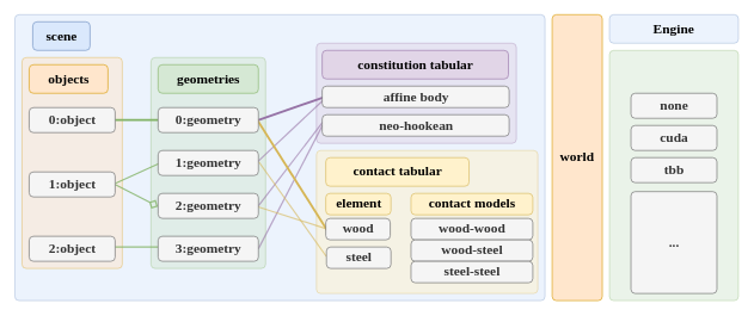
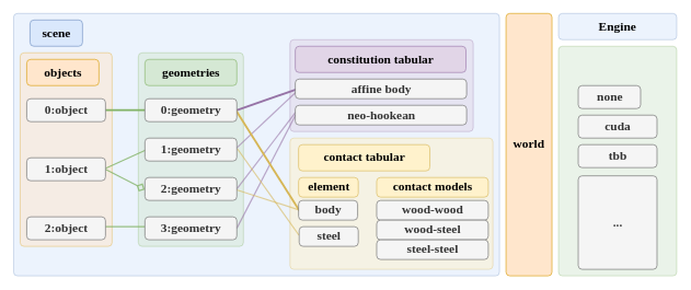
  <mxCell id="0" />
  <mxCell id="1" parent="0" />
  <mxCell id="2" value="" style="rounded=1;whiteSpace=wrap;html=1;movable=1;resizable=1;rotatable=1;deletable=1;editable=1;locked=0;connectable=1;fillColor=#dae8fc;strokeColor=#6c8ebf;shadow=0;opacity=50;absoluteArcSize=1;arcSize=12;" parent="1" vertex="1"><mxGeometry x="20" y="20" width="740" height="400" as="geometry" /></mxCell>
  <mxCell id="3" value="" style="rounded=1;whiteSpace=wrap;html=1;movable=1;resizable=1;rotatable=1;deletable=1;editable=1;locked=0;connectable=1;fillColor=#d5e8d4;strokeColor=#82b366;shadow=0;opacity=50;absoluteArcSize=1;arcSize=12;" parent="1" vertex="1"><mxGeometry x="210" y="80" width="160" height="295" as="geometry" /></mxCell>
  <mxCell id="4" value="" style="rounded=1;whiteSpace=wrap;html=1;movable=1;resizable=1;rotatable=1;deletable=1;editable=1;locked=0;connectable=1;fillColor=#fff2cc;strokeColor=#d6b656;shadow=0;opacity=50;absoluteArcSize=1;arcSize=12;" parent="1" vertex="1"><mxGeometry x="441" y="210" width="309" height="200" as="geometry" /></mxCell>
  <mxCell id="5" value="" style="rounded=1;whiteSpace=wrap;html=1;movable=1;resizable=1;rotatable=1;deletable=1;editable=1;locked=0;connectable=1;fillColor=#e1d5e7;strokeColor=#9673a6;shadow=0;opacity=50;absoluteArcSize=1;arcSize=12;" parent="1" vertex="1"><mxGeometry x="441" y="60" width="279" height="140" as="geometry" /></mxCell>
  <mxCell id="6" value="" style="rounded=1;whiteSpace=wrap;html=1;movable=1;resizable=1;rotatable=1;deletable=1;editable=1;locked=0;connectable=1;fillColor=#ffe6cc;strokeColor=#d79b00;shadow=0;opacity=50;absoluteArcSize=1;arcSize=12;" parent="1" vertex="1"><mxGeometry x="30" y="80" width="140" height="295" as="geometry" /></mxCell>
  <mxCell id="7" value="&lt;span style=&quot;font-size: 19px;&quot;&gt;&lt;b&gt;&lt;font face=&quot;Lucida Console&quot;&gt;scene&lt;br&gt;&lt;/font&gt;&lt;/b&gt;&lt;/span&gt;" style="text;html=1;align=center;verticalAlign=middle;resizable=0;points=[];autosize=1;strokeColor=#6c8ebf;fillColor=#dae8fc;rounded=1;absoluteArcSize=1;arcSize=12;" parent="1" vertex="1"><mxGeometry x="45" y="30" width="80" height="40" as="geometry" /></mxCell>
  <mxCell id="8" value="&lt;span style=&quot;font-size: 19px;&quot;&gt;&lt;b&gt;&lt;font face=&quot;Lucida Console&quot;&gt;constitution tabular&lt;br&gt;&lt;/font&gt;&lt;/b&gt;&lt;/span&gt;" style="text;html=1;align=center;verticalAlign=middle;resizable=0;points=[];autosize=1;strokeColor=#9673a6;fillColor=#e1d5e7;rounded=1;absoluteArcSize=1;arcSize=12;" parent="1" vertex="1"><mxGeometry x="449" y="70" width="260" height="40" as="geometry" /></mxCell>
  <mxCell id="9" value="&lt;span style=&quot;font-size: 19px;&quot;&gt;&lt;b&gt;&lt;font face=&quot;Lucida Console&quot;&gt;contact tabular&lt;br&gt;&lt;/font&gt;&lt;/b&gt;&lt;/span&gt;" style="text;html=1;align=center;verticalAlign=middle;resizable=0;points=[];autosize=1;strokeColor=#d6b656;fillColor=#fff2cc;rounded=1;absoluteArcSize=1;arcSize=12;" parent="1" vertex="1"><mxGeometry x="454" y="220" width="200" height="40" as="geometry" /></mxCell>
  <mxCell id="10" value="&lt;span style=&quot;font-size: 19px;&quot;&gt;&lt;b&gt;&lt;font face=&quot;Lucida Console&quot;&gt;wood-wood&lt;br&gt;&lt;/font&gt;&lt;/b&gt;&lt;/span&gt;" style="text;html=1;align=center;verticalAlign=middle;resizable=1;points=[];autosize=0;strokeColor=#666666;fillColor=#f5f5f5;rounded=1;absoluteArcSize=1;arcSize=12;fontColor=#333333;imageAspect=1;" parent="1" vertex="1"><mxGeometry x="573" y="305" width="170" height="30" as="geometry" /></mxCell>
  <mxCell id="11" value="&lt;span style=&quot;font-size: 19px;&quot;&gt;&lt;b&gt;&lt;font face=&quot;Lucida Console&quot;&gt;wood-steel&lt;br&gt;&lt;/font&gt;&lt;/b&gt;&lt;/span&gt;" style="text;html=1;align=center;verticalAlign=middle;resizable=1;points=[];autosize=0;strokeColor=#666666;fillColor=#f5f5f5;rounded=1;absoluteArcSize=1;arcSize=12;fontColor=#333333;" parent="1" vertex="1"><mxGeometry x="573" y="335" width="170" height="30" as="geometry" /></mxCell>
  <mxCell id="12" value="&lt;span style=&quot;font-size: 19px;&quot;&gt;&lt;b&gt;&lt;font face=&quot;Lucida Console&quot;&gt;steel-steel&lt;br&gt;&lt;/font&gt;&lt;/b&gt;&lt;/span&gt;" style="text;html=1;align=center;verticalAlign=middle;resizable=1;points=[];autosize=0;strokeColor=#666666;fillColor=#f5f5f5;rounded=1;absoluteArcSize=1;arcSize=12;fontColor=#333333;" parent="1" vertex="1"><mxGeometry x="573" y="365" width="170" height="30" as="geometry" /></mxCell>
  <mxCell id="13" value="&lt;span style=&quot;font-size: 19px;&quot;&gt;&lt;b&gt;&lt;font face=&quot;Lucida Console&quot;&gt;element&lt;br&gt;&lt;/font&gt;&lt;/b&gt;&lt;/span&gt;" style="text;html=1;align=center;verticalAlign=middle;resizable=1;points=[];autosize=0;strokeColor=#d6b656;fillColor=#fff2cc;rounded=1;absoluteArcSize=1;arcSize=12;" parent="1" vertex="1"><mxGeometry x="454" y="270" width="91" height="30" as="geometry" /></mxCell>
  <mxCell id="14" value="&lt;span style=&quot;font-size: 19px;&quot;&gt;&lt;b&gt;&lt;font face=&quot;Lucida Console&quot;&gt;contact models&lt;br&gt;&lt;/font&gt;&lt;/b&gt;&lt;/span&gt;" style="text;html=1;align=center;verticalAlign=middle;resizable=1;points=[];autosize=0;strokeColor=#d6b656;fillColor=#fff2cc;rounded=1;absoluteArcSize=1;arcSize=12;" parent="1" vertex="1"><mxGeometry x="573" y="270" width="170" height="30" as="geometry" /></mxCell>
  <mxCell id="15" style="rounded=0;orthogonalLoop=1;jettySize=auto;html=1;fillColor=#e1d5e7;strokeColor=#9673a6;strokeWidth=3;endArrow=none;endFill=0;startArrow=none;startFill=0;endSize=9;startSize=9;exitX=0.994;exitY=0.509;exitDx=0;exitDy=0;exitPerimeter=0;" parent="1" source="36" edge="1"><mxGeometry relative="1" as="geometry"><mxPoint x="450" y="136" as="targetPoint" /></mxGeometry></mxCell>
  <mxCell id="16" style="rounded=0;orthogonalLoop=1;jettySize=auto;html=1;fillColor=#e1d5e7;strokeColor=#9673a6;strokeWidth=2;endArrow=none;endFill=0;startArrow=none;startFill=0;endSize=9;startSize=9;exitX=1;exitY=0.5;exitDx=0;exitDy=0;exitPerimeter=0;entryX=0.003;entryY=0.347;entryDx=0;entryDy=0;entryPerimeter=0;opacity=60;" parent="1" source="35" target="28" edge="1"><mxGeometry relative="1" as="geometry"><mxPoint x="368" y="189" as="sourcePoint" /><mxPoint x="459" y="187" as="targetPoint" /></mxGeometry></mxCell>
  <mxCell id="17" style="rounded=0;orthogonalLoop=1;jettySize=auto;html=1;fillColor=#e1d5e7;strokeColor=#9673a6;strokeWidth=2;endArrow=none;endFill=0;startArrow=none;startFill=0;endSize=9;startSize=9;exitX=1;exitY=0.5;exitDx=0;exitDy=0;exitPerimeter=0;entryX=0.002;entryY=0.491;entryDx=0;entryDy=0;entryPerimeter=0;opacity=60;" parent="1" source="30" target="28" edge="1"><mxGeometry relative="1" as="geometry"><mxPoint x="370" y="250" as="sourcePoint" /><mxPoint x="460" y="144" as="targetPoint" /></mxGeometry></mxCell>
  <mxCell id="18" style="rounded=0;orthogonalLoop=1;jettySize=auto;html=1;fillColor=#e1d5e7;strokeColor=#9673a6;strokeWidth=2;endArrow=none;endFill=0;startArrow=none;startFill=0;endSize=9;startSize=9;exitX=0.986;exitY=0.471;exitDx=0;exitDy=0;exitPerimeter=0;opacity=60;" parent="1" source="33" edge="1"><mxGeometry relative="1" as="geometry"><mxPoint x="368" y="130" as="sourcePoint" /><mxPoint x="450" y="140" as="targetPoint" /></mxGeometry></mxCell>
  <mxCell id="19" style="rounded=0;orthogonalLoop=1;jettySize=auto;html=1;fillColor=#fff2cc;strokeColor=#d6b656;strokeWidth=3;endArrow=none;endFill=0;startArrow=none;startFill=0;endSize=9;startSize=9;exitX=0.986;exitY=0.474;exitDx=0;exitDy=0;exitPerimeter=0;entryX=0.026;entryY=0.577;entryDx=0;entryDy=0;entryPerimeter=0;" parent="1" source="36" target="26" edge="1"><mxGeometry relative="1" as="geometry"><mxPoint x="360" y="120" as="sourcePoint" /><mxPoint x="460" y="146" as="targetPoint" /></mxGeometry></mxCell>
  <mxCell id="20" style="rounded=0;orthogonalLoop=1;jettySize=auto;html=1;fillColor=#fff2cc;strokeColor=#d6b656;strokeWidth=2;endArrow=none;endFill=0;startArrow=none;startFill=0;endSize=9;startSize=9;entryX=-0.003;entryY=0.437;entryDx=0;entryDy=0;entryPerimeter=0;opacity=60;exitX=1.004;exitY=0.456;exitDx=0;exitDy=0;exitPerimeter=0;" parent="1" source="33" target="29" edge="1"><mxGeometry relative="1" as="geometry"><mxPoint x="360" y="180" as="sourcePoint" /><mxPoint x="462" y="254" as="targetPoint" /></mxGeometry></mxCell>
  <mxCell id="21" style="rounded=0;orthogonalLoop=1;jettySize=auto;html=1;fillColor=#fff2cc;strokeColor=#d6b656;strokeWidth=2;endArrow=none;endFill=0;startArrow=none;startFill=0;endSize=9;startSize=9;exitX=0.988;exitY=0.525;exitDx=0;exitDy=0;exitPerimeter=0;opacity=60;entryX=0.009;entryY=0.482;entryDx=0;entryDy=0;entryPerimeter=0;" parent="1" source="35" target="26" edge="1"><mxGeometry relative="1" as="geometry"><mxPoint x="370" y="190" as="sourcePoint" /><mxPoint x="462" y="303" as="targetPoint" /></mxGeometry></mxCell>
  <mxCell id="22" style="rounded=0;orthogonalLoop=1;jettySize=auto;html=1;fillColor=#d5e8d4;strokeColor=#82b366;strokeWidth=3;endArrow=none;endFill=0;startArrow=none;startFill=0;endSize=9;startSize=9;" parent="1" source="31" target="36" edge="1"><mxGeometry relative="1" as="geometry"><mxPoint x="229" y="-25" as="sourcePoint" /><mxPoint x="351" y="95" as="targetPoint" /></mxGeometry></mxCell>
  <mxCell id="23" style="rounded=0;orthogonalLoop=1;jettySize=auto;html=1;fillColor=#d5e8d4;strokeColor=#82b366;strokeWidth=2;endArrow=none;endFill=0;startArrow=none;startFill=0;endSize=9;startSize=9;opacity=80;entryX=0.019;entryY=0.505;entryDx=0;entryDy=0;entryPerimeter=0;exitX=1.004;exitY=0.452;exitDx=0;exitDy=0;exitPerimeter=0;" parent="1" source="32" target="33" edge="1"><mxGeometry relative="1" as="geometry"><mxPoint x="368" y="234" as="sourcePoint" /><mxPoint x="460" y="195" as="targetPoint" /></mxGeometry></mxCell>
  <mxCell id="24" style="rounded=0;orthogonalLoop=1;jettySize=auto;html=1;fillColor=#d5e8d4;strokeColor=#82b366;strokeWidth=2;endArrow=diamond;endFill=0;startArrow=none;startFill=0;endSize=9;startSize=9;opacity=80;exitX=1;exitY=0.507;exitDx=0;exitDy=0;exitPerimeter=0;entryX=-0.002;entryY=0.525;entryDx=0;entryDy=0;entryPerimeter=0;" parent="1" source="32" target="35" edge="1"><mxGeometry relative="1" as="geometry"><mxPoint x="170" y="235" as="sourcePoint" /><mxPoint x="230" y="235" as="targetPoint" /></mxGeometry></mxCell>
  <mxCell id="25" style="rounded=0;orthogonalLoop=1;jettySize=auto;html=1;fillColor=#d5e8d4;strokeColor=#82b366;strokeWidth=2;endArrow=none;endFill=0;startArrow=none;startFill=0;endSize=9;startSize=9;opacity=80;" parent="1" edge="1"><mxGeometry relative="1" as="geometry"><mxPoint x="160" y="345" as="sourcePoint" /><mxPoint x="220" y="345" as="targetPoint" /></mxGeometry></mxCell>
- <mxCell id="26" value="&lt;span style=&quot;font-size: 19px;&quot;&gt;&lt;b&gt;&lt;font face=&quot;Lucida Console&quot;&gt;wood&lt;br&gt;&lt;/font&gt;&lt;/b&gt;&lt;/span&gt;" style="text;html=1;align=center;verticalAlign=middle;resizable=1;points=[];autosize=0;strokeColor=#666666;fillColor=#f5f5f5;rounded=1;absoluteArcSize=1;arcSize=12;fontColor=#333333;imageAspect=1;" parent="1" vertex="1"><mxGeometry x="454" y="305" width="90" height="30" as="geometry" /></mxCell>
+ <mxCell id="26" value="&lt;span style=&quot;font-size: 19px;&quot;&gt;&lt;b&gt;&lt;font face=&quot;Lucida Console&quot;&gt;body&lt;br&gt;&lt;/font&gt;&lt;/b&gt;&lt;/span&gt;" style="text;html=1;align=center;verticalAlign=middle;resizable=1;points=[];autosize=0;strokeColor=#666666;fillColor=#f5f5f5;rounded=1;absoluteArcSize=1;arcSize=12;fontColor=#333333;imageAspect=1;" parent="1" vertex="1"><mxGeometry x="454" y="305" width="90" height="30" as="geometry" /></mxCell>
  <mxCell id="27" value="&lt;span style=&quot;font-size: 19px;&quot;&gt;&lt;b&gt;&lt;font face=&quot;Lucida Console&quot;&gt;affine body&lt;br&gt;&lt;/font&gt;&lt;/b&gt;&lt;/span&gt;" style="text;html=1;align=center;verticalAlign=middle;resizable=1;points=[];autosize=0;strokeColor=#666666;fillColor=#f5f5f5;rounded=1;absoluteArcSize=1;arcSize=12;fontColor=#333333;" parent="1" vertex="1"><mxGeometry x="449" y="120" width="261" height="30" as="geometry" /></mxCell>
  <mxCell id="28" value="&lt;span style=&quot;font-size: 19px;&quot;&gt;&lt;b&gt;&lt;font face=&quot;Lucida Console&quot;&gt;neo-hookean&lt;br&gt;&lt;/font&gt;&lt;/b&gt;&lt;/span&gt;" style="text;html=1;align=center;verticalAlign=middle;resizable=1;points=[];autosize=0;strokeColor=#666666;fillColor=#f5f5f5;rounded=1;absoluteArcSize=1;arcSize=12;fontColor=#333333;" parent="1" vertex="1"><mxGeometry x="449" y="160" width="261" height="30" as="geometry" /></mxCell>
  <mxCell id="29" value="&lt;span style=&quot;font-size: 19px;&quot;&gt;&lt;b&gt;&lt;font face=&quot;Lucida Console&quot;&gt;steel&lt;br&gt;&lt;/font&gt;&lt;/b&gt;&lt;/span&gt;" style="text;html=1;align=center;verticalAlign=middle;resizable=1;points=[];autosize=0;strokeColor=#666666;fillColor=#f5f5f5;rounded=1;absoluteArcSize=1;arcSize=12;fontColor=#333333;imageAspect=1;" parent="1" vertex="1"><mxGeometry x="455" y="345" width="90" height="30" as="geometry" /></mxCell>
  <mxCell id="30" value="&lt;span style=&quot;font-size: 19px;&quot;&gt;&lt;b&gt;&lt;font face=&quot;Lucida Console&quot;&gt;3:geometry&lt;br&gt;&lt;/font&gt;&lt;/b&gt;&lt;/span&gt;" style="text;html=1;align=center;verticalAlign=middle;resizable=1;points=[];autosize=0;strokeColor=#666666;fillColor=#f5f5f5;rounded=1;absoluteArcSize=1;arcSize=12;fontColor=#333333;" parent="1" vertex="1"><mxGeometry x="220" y="330" width="140" height="35" as="geometry" /></mxCell>
  <mxCell id="31" value="&lt;span style=&quot;font-size: 19px;&quot;&gt;&lt;b&gt;&lt;font face=&quot;Lucida Console&quot;&gt;0:object&lt;br&gt;&lt;/font&gt;&lt;/b&gt;&lt;/span&gt;" style="text;html=1;align=center;verticalAlign=middle;resizable=1;points=[];autosize=0;strokeColor=#666666;fillColor=#f5f5f5;rounded=1;absoluteArcSize=1;arcSize=12;fontColor=#333333;" parent="1" vertex="1"><mxGeometry y="150" width="120" height="35" as="geometry" x="40" /></mxCell>
  <mxCell id="32" value="&lt;span style=&quot;font-size: 19px;&quot;&gt;&lt;b&gt;&lt;font face=&quot;Lucida Console&quot;&gt;1:object&lt;br&gt;&lt;/font&gt;&lt;/b&gt;&lt;/span&gt;" style="text;html=1;align=center;verticalAlign=middle;resizable=1;points=[];autosize=0;strokeColor=#666666;fillColor=#f5f5f5;rounded=1;absoluteArcSize=1;arcSize=12;fontColor=#333333;" parent="1" vertex="1"><mxGeometry y="240" width="120" height="35" as="geometry" x="40" /></mxCell>
  <mxCell id="33" value="&lt;span style=&quot;font-size: 19px;&quot;&gt;&lt;b&gt;&lt;font face=&quot;Lucida Console&quot;&gt;1:geometry&lt;br&gt;&lt;/font&gt;&lt;/b&gt;&lt;/span&gt;" style="text;html=1;align=center;verticalAlign=middle;resizable=1;points=[];autosize=0;strokeColor=#666666;fillColor=#f5f5f5;rounded=1;absoluteArcSize=1;arcSize=12;fontColor=#333333;" parent="1" vertex="1"><mxGeometry x="220" y="210" width="140" height="35" as="geometry" /></mxCell>
  <mxCell id="34" value="&lt;span style=&quot;font-size: 19px;&quot;&gt;&lt;b&gt;&lt;font face=&quot;Lucida Console&quot;&gt;2:object&lt;br&gt;&lt;/font&gt;&lt;/b&gt;&lt;/span&gt;" style="text;html=1;align=center;verticalAlign=middle;resizable=1;points=[];autosize=0;strokeColor=#666666;fillColor=#f5f5f5;rounded=1;absoluteArcSize=1;arcSize=12;fontColor=#333333;" parent="1" vertex="1"><mxGeometry y="330" width="120" height="35" as="geometry" x="40" /></mxCell>
  <mxCell id="35" value="&lt;span style=&quot;font-size: 19px;&quot;&gt;&lt;b&gt;&lt;font face=&quot;Lucida Console&quot;&gt;2:geometry&lt;br&gt;&lt;/font&gt;&lt;/b&gt;&lt;/span&gt;" style="text;html=1;align=center;verticalAlign=middle;resizable=1;points=[];autosize=0;strokeColor=#666666;fillColor=#f5f5f5;rounded=1;absoluteArcSize=1;arcSize=12;fontColor=#333333;" parent="1" vertex="1"><mxGeometry x="220" y="270" width="140" height="35" as="geometry" /></mxCell>
  <mxCell id="36" value="&lt;span style=&quot;font-size: 19px;&quot;&gt;&lt;b&gt;&lt;font face=&quot;Lucida Console&quot;&gt;0:geometry&lt;br&gt;&lt;/font&gt;&lt;/b&gt;&lt;/span&gt;" style="text;html=1;align=center;verticalAlign=middle;resizable=1;points=[];autosize=0;strokeColor=#666666;fillColor=#f5f5f5;rounded=1;absoluteArcSize=1;arcSize=12;fontColor=#333333;" parent="1" vertex="1"><mxGeometry x="220" y="150" width="140" height="35" as="geometry" /></mxCell>
  <mxCell id="37" value="&lt;span style=&quot;font-size: 19px;&quot;&gt;&lt;b&gt;&lt;font face=&quot;Lucida Console&quot;&gt;objects&lt;br&gt;&lt;/font&gt;&lt;/b&gt;&lt;/span&gt;" style="text;html=1;align=center;verticalAlign=middle;resizable=0;points=[];autosize=1;strokeColor=#d79b00;fillColor=#ffe6cc;rounded=1;absoluteArcSize=1;arcSize=12;" parent="1" vertex="1"><mxGeometry y="90" width="110" height="40" as="geometry" x="40" /></mxCell>
  <mxCell id="38" value="&lt;span style=&quot;font-size: 19px;&quot;&gt;&lt;b&gt;&lt;font face=&quot;Lucida Console&quot;&gt;geometries&lt;br&gt;&lt;/font&gt;&lt;/b&gt;&lt;/span&gt;" style="text;html=1;align=center;verticalAlign=middle;resizable=0;points=[];autosize=1;strokeColor=#82b366;fillColor=#d5e8d4;rounded=1;absoluteArcSize=1;arcSize=12;" parent="1" vertex="1"><mxGeometry x="220" y="90" width="140" height="40" as="geometry" /></mxCell>
  <mxCell id="39" value="&lt;b style=&quot;font-size: 19px; text-wrap: nowrap;&quot;&gt;&lt;font face=&quot;Lucida Console&quot;&gt;world&lt;/font&gt;&lt;/b&gt;" style="rounded=1;whiteSpace=wrap;html=1;movable=1;resizable=1;rotatable=1;deletable=1;editable=1;locked=0;connectable=1;fillColor=#ffe6cc;strokeColor=#d79b00;shadow=0;absoluteArcSize=1;arcSize=12;" vertex="1" parent="1"><mxGeometry x="770" y="20" width="70" height="400" as="geometry" /></mxCell>
  <mxCell id="40" value="" style="rounded=1;whiteSpace=wrap;html=1;movable=1;resizable=1;rotatable=1;deletable=1;editable=1;locked=0;connectable=1;fillColor=#d5e8d4;strokeColor=#82b366;shadow=0;opacity=50;absoluteArcSize=1;arcSize=12;" vertex="1" parent="1"><mxGeometry x="850" y="70" width="180" height="350" as="geometry" /></mxCell>
- <mxCell id="41" value="&lt;font face=&quot;Lucida Console&quot;&gt;&lt;span style=&quot;font-size: 19px;&quot;&gt;&lt;b&gt;none&lt;/b&gt;&lt;/span&gt;&lt;/font&gt;" style="text;html=1;align=center;verticalAlign=middle;resizable=1;points=[];autosize=0;strokeColor=#666666;fillColor=#f5f5f5;rounded=1;absoluteArcSize=1;arcSize=12;fontColor=#333333;" vertex="1" parent="1"><mxGeometry x="880" y="130" width="120" height="35" as="geometry" /></mxCell>
+ <mxCell id="41" value="&lt;font face=&quot;Lucida Console&quot;&gt;&lt;span style=&quot;font-size: 19px;&quot;&gt;&lt;b&gt;none&lt;/b&gt;&lt;/span&gt;&lt;/font&gt;" style="text;html=1;align=center;verticalAlign=middle;resizable=1;points=[];autosize=0;strokeColor=#666666;fillColor=#f5f5f5;rounded=1;absoluteArcSize=1;arcSize=12;fontColor=#333333;" vertex="1" parent="1"><mxGeometry x="880" y="130" width="95" height="35" as="geometry" /></mxCell>
  <mxCell id="42" value="&lt;font face=&quot;Lucida Console&quot;&gt;&lt;span style=&quot;font-size: 19px;&quot;&gt;&lt;b&gt;cuda&lt;/b&gt;&lt;/span&gt;&lt;/font&gt;" style="text;html=1;align=center;verticalAlign=middle;resizable=1;points=[];autosize=0;strokeColor=#666666;fillColor=#f5f5f5;rounded=1;absoluteArcSize=1;arcSize=12;fontColor=#333333;" vertex="1" parent="1"><mxGeometry x="880" y="175" width="120" height="35" as="geometry" /></mxCell>
  <mxCell id="43" value="&lt;font face=&quot;Lucida Console&quot;&gt;&lt;span style=&quot;font-size: 19px;&quot;&gt;&lt;b&gt;tbb&lt;/b&gt;&lt;/span&gt;&lt;/font&gt;" style="text;html=1;align=center;verticalAlign=middle;resizable=1;points=[];autosize=0;strokeColor=#666666;fillColor=#f5f5f5;rounded=1;absoluteArcSize=1;arcSize=12;fontColor=#333333;" vertex="1" parent="1"><mxGeometry x="880" y="220" width="120" height="35" as="geometry" /></mxCell>
  <mxCell id="44" value="&lt;b style=&quot;font-size: 19px; text-wrap: nowrap;&quot;&gt;&lt;font face=&quot;Lucida Console&quot;&gt;Engine&lt;/font&gt;&lt;/b&gt;" style="rounded=1;whiteSpace=wrap;html=1;movable=1;resizable=1;rotatable=1;deletable=1;editable=1;locked=0;connectable=1;fillColor=#dae8fc;strokeColor=#6c8ebf;shadow=0;opacity=50;absoluteArcSize=1;arcSize=12;" vertex="1" parent="1"><mxGeometry x="850" y="20" width="180" height="40" as="geometry" /></mxCell>
  <mxCell id="45" value="&lt;font face=&quot;Lucida Console&quot;&gt;&lt;span style=&quot;font-size: 19px;&quot;&gt;&lt;b&gt;...&lt;/b&gt;&lt;/span&gt;&lt;/font&gt;" style="text;html=1;align=center;verticalAlign=middle;resizable=1;points=[];autosize=0;strokeColor=#666666;fillColor=#f5f5f5;rounded=1;absoluteArcSize=1;arcSize=12;fontColor=#333333;" vertex="1" parent="1"><mxGeometry x="880" y="267.5" width="120" height="142.5" as="geometry" /></mxCell>
